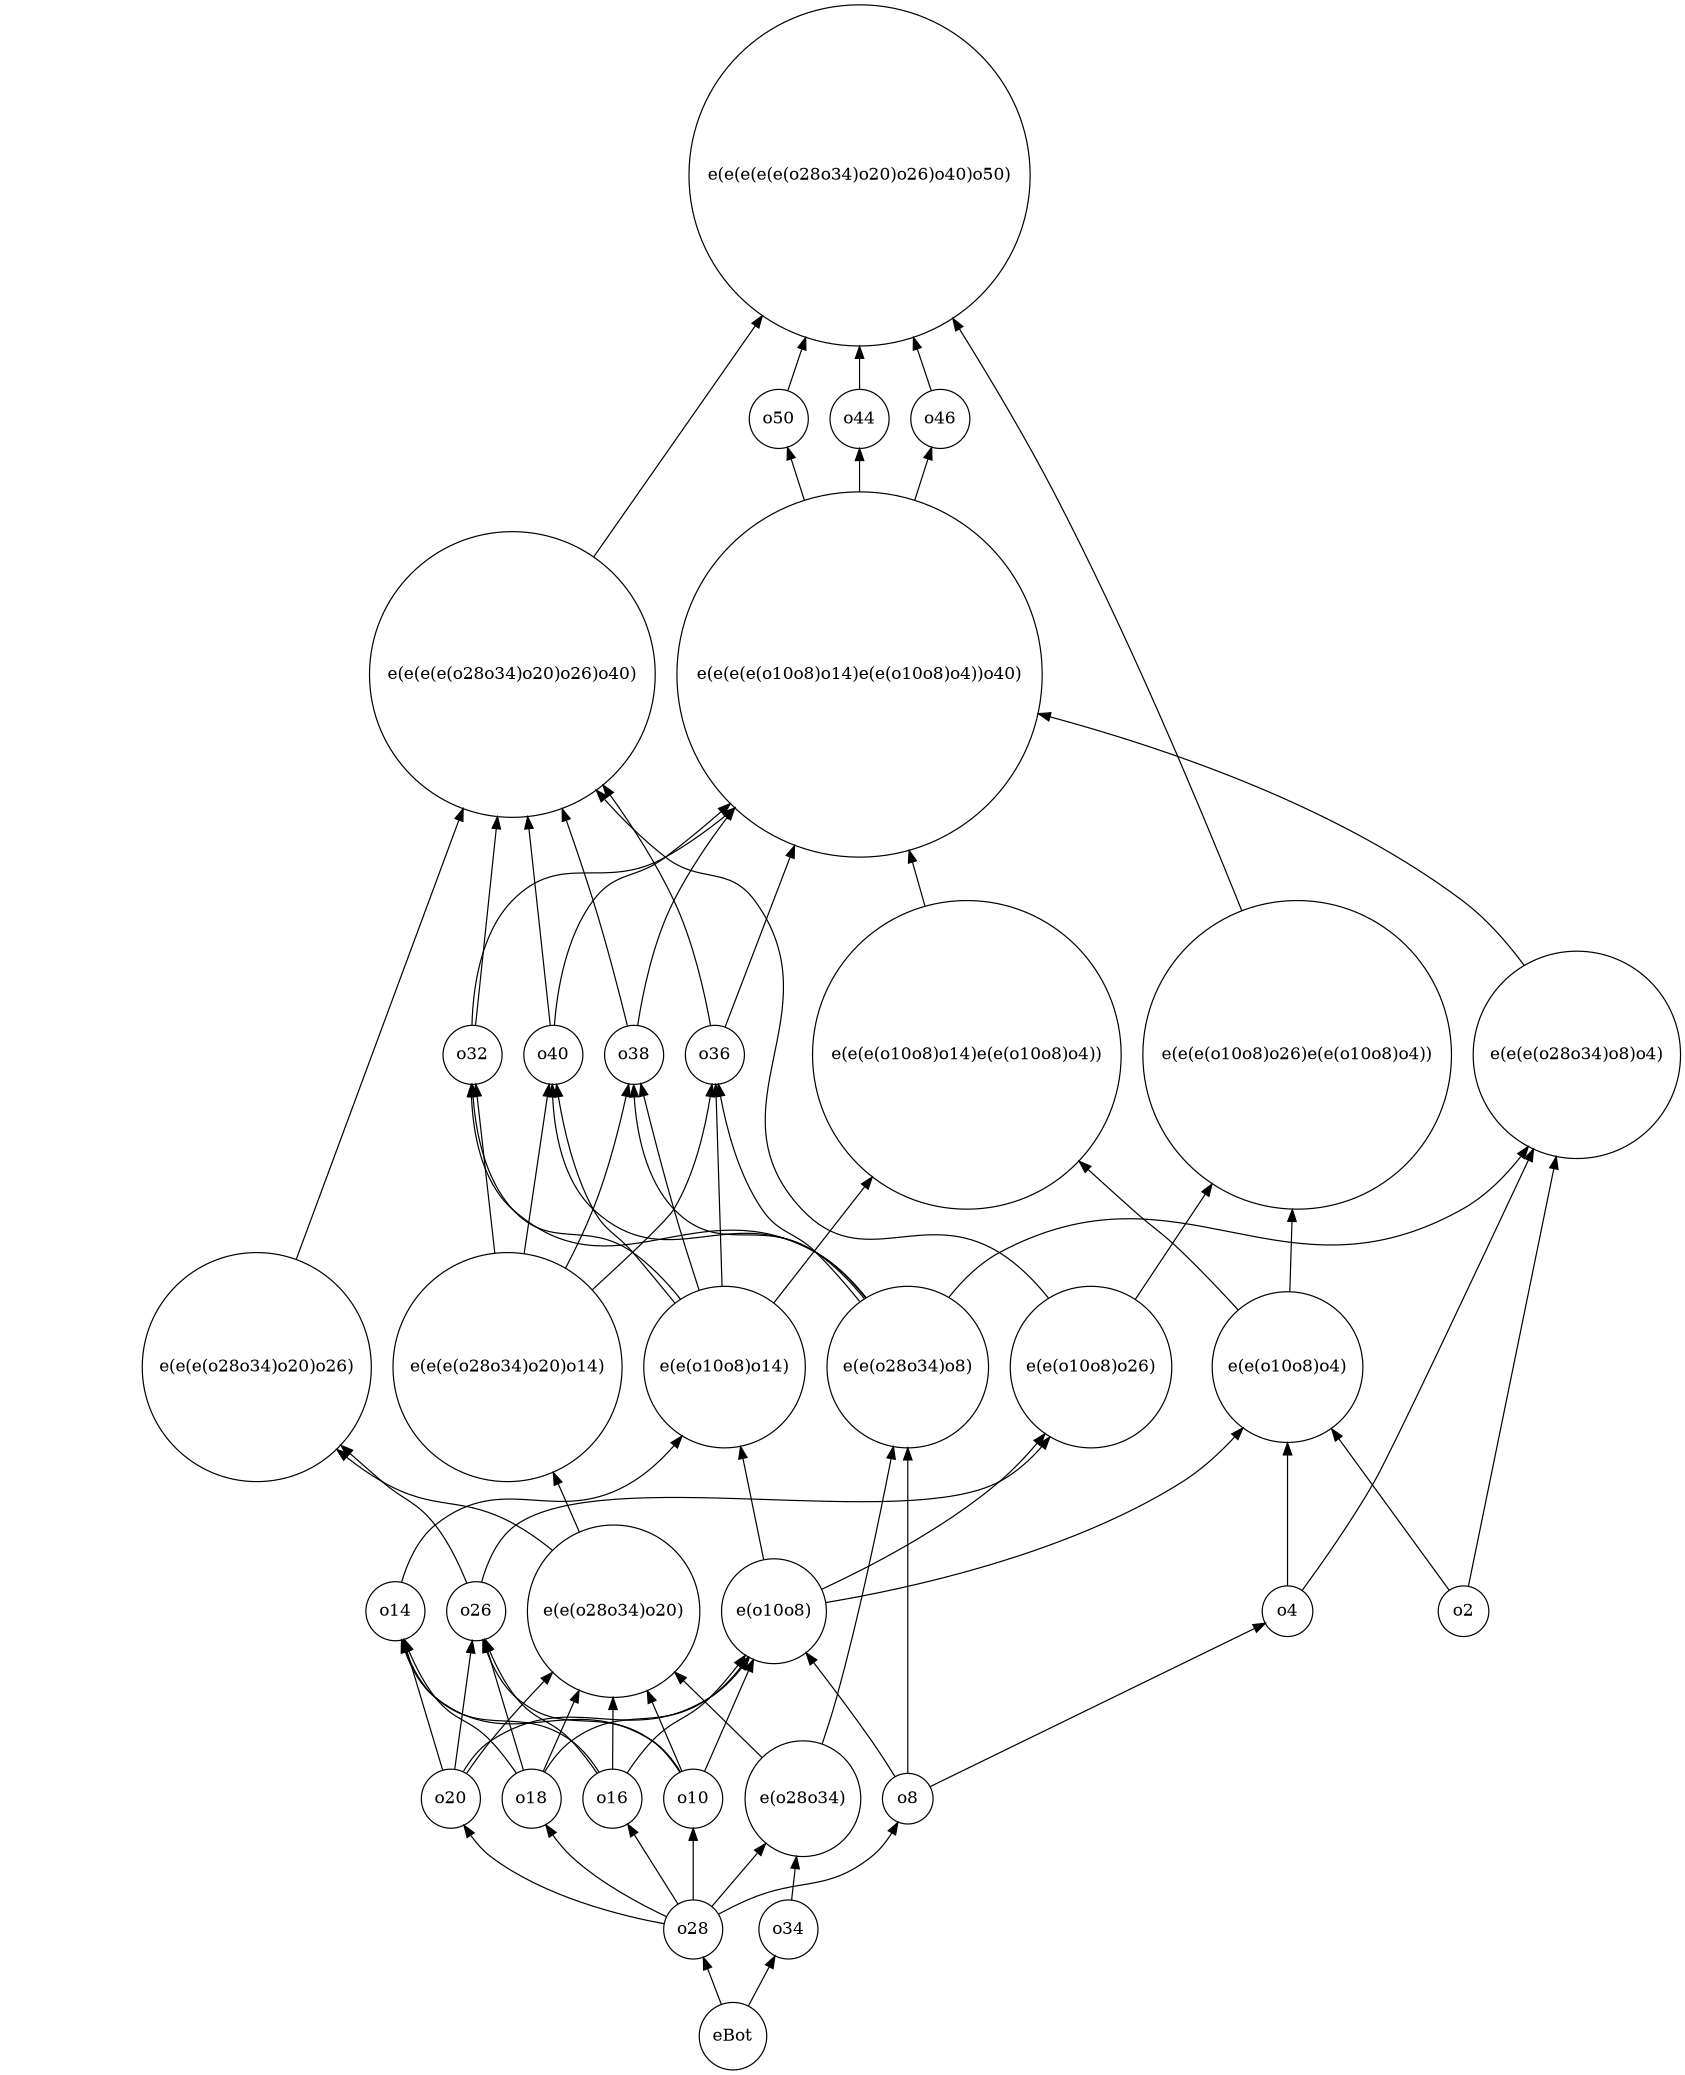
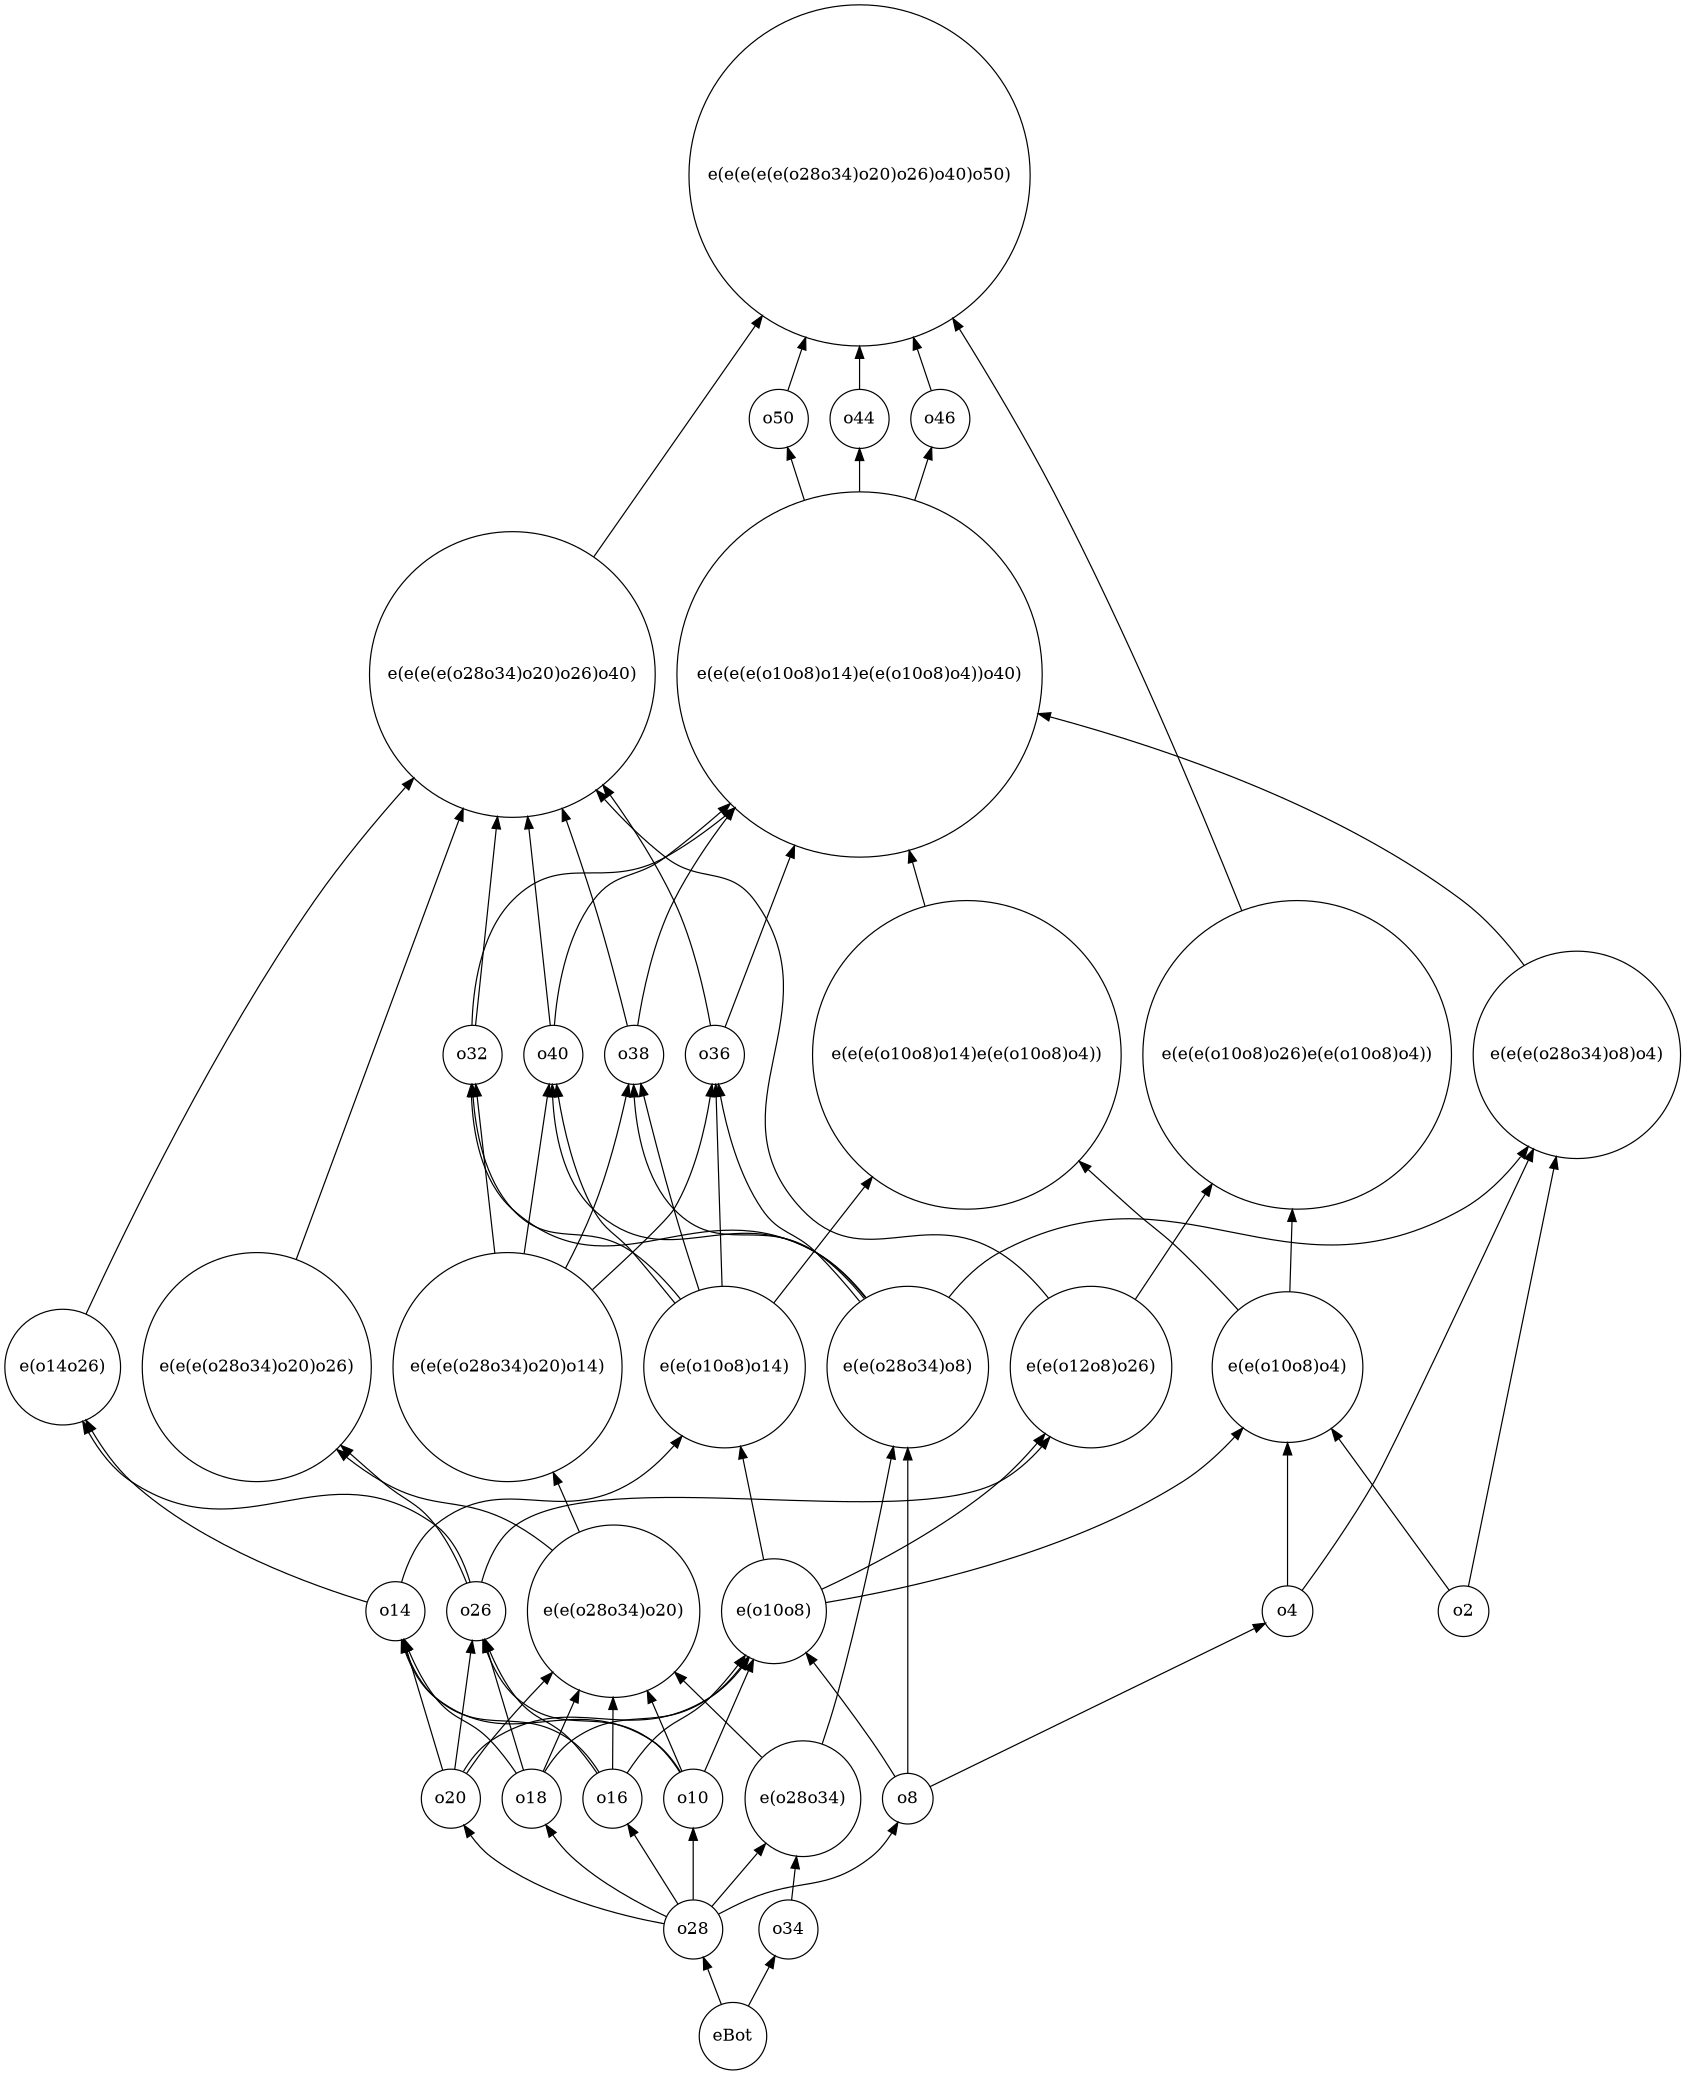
  strict digraph {
    rankdir=BT
    node [shape=circle]
    o16 [height=0.68605 width=0.68605]
    o14 [height=0.68605 width=0.68605]
    "e(e(o28o34)o20)" [height=1.9859 width=1.9859]
    o26 [height=0.68605 width=0.68605]
    "e(o10o8)" [height=1.2096 width=1.2096]
    "e(e(o10o8)o14)" [height=1.8596 width=1.8596]
+   "e(o14o26)" [height=1.336 width=1.336]
    "e(e(e(o28o34)o20)o14)" [height=2.6359 width=2.6359]
    "e(e(e(o28o34)o20)o26)" [height=2.6359 width=2.6359]
-   "e(e(o10o8)o26)" [height=1.8596 width=1.8596]
+   "e(e(o10o8)o26)" [height=1.8596 width=1.8596 label="e(e(o12o8)o26)"]
    "e(e(o10o8)o4)" [height=1.7332 width=1.7332]
    o40 [height=0.68605 width=0.68605]
    o38 [height=0.68605 width=0.68605]
    o36 [height=0.68605 width=0.68605]
    o32 [height=0.68605 width=0.68605]
    "e(e(e(o10o8)o14)e(e(o10o8)o4))" [height=3.5566 width=3.5566]
    "e(e(e(e(o28o34)o20)o26)o40)" [height=3.2858 width=3.2858]
    "e(e(e(o10o8)o26)e(e(o10o8)o4))" [height=3.5566 width=3.5566]
    o50 [height=0.68605 width=0.68605]
    "e(e(e(e(e(o28o34)o20)o26)o40)o50)" [height=3.9358 width=3.9358]
    "e(e(e(e(o10o8)o14)e(e(o10o8)o4))o40)" [height=4.2066 width=4.2066]
    o44 [height=0.68605 width=0.68605]
    o46 [height=0.68605 width=0.68605]
    o8 [height=0.55967 width=0.55967]
    "e(e(o28o34)o8)" [height=1.8596 width=1.8596]
    o4 [height=0.55967 width=0.55967]
    "e(e(e(o28o34)o8)o4)" [height=2.3831 width=2.3831]
    o2 [height=0.55967 width=0.55967]
    "e(o28o34)" [height=1.336 width=1.336]
    o10 [height=0.68605 width=0.68605]
    o34 [height=0.68605 width=0.68605]
    eBot [height=0.77632 width=0.77632]
    o28 [height=0.68605 width=0.68605]
    o20 [height=0.68605 width=0.68605]
    o18 [height=0.68605 width=0.68605]
    o16 -> o14
    o16 -> "e(e(o28o34)o20)"
    o16 -> o26
    o16 -> "e(o10o8)"
    o14 -> "e(e(o10o8)o14)"
+   o14 -> "e(o14o26)"
    "e(e(o28o34)o20)" -> "e(e(e(o28o34)o20)o14)"
    "e(e(o28o34)o20)" -> "e(e(e(o28o34)o20)o26)"
+   o26 -> "e(o14o26)"
    o26 -> "e(e(e(o28o34)o20)o26)"
    o26 -> "e(e(o10o8)o26)"
    "e(o10o8)" -> "e(e(o10o8)o14)"
    "e(o10o8)" -> "e(e(o10o8)o26)"
    "e(o10o8)" -> "e(e(o10o8)o4)"
    "e(e(o10o8)o14)" -> o40
    "e(e(o10o8)o14)" -> o38
    "e(e(o10o8)o14)" -> o36
    "e(e(o10o8)o14)" -> o32
    "e(e(o10o8)o14)" -> "e(e(e(o10o8)o14)e(e(o10o8)o4))"
+   "e(o14o26)" -> "e(e(e(e(o28o34)o20)o26)o40)"
    "e(e(e(o28o34)o20)o14)" -> o40
    "e(e(e(o28o34)o20)o14)" -> o38
    "e(e(e(o28o34)o20)o14)" -> o36
    "e(e(e(o28o34)o20)o14)" -> o32
    "e(e(e(o28o34)o20)o26)" -> "e(e(e(e(o28o34)o20)o26)o40)"
    "e(e(o10o8)o26)" -> "e(e(e(e(o28o34)o20)o26)o40)"
    "e(e(o10o8)o26)" -> "e(e(e(o10o8)o26)e(e(o10o8)o4))"
    "e(e(o10o8)o4)" -> "e(e(e(o10o8)o14)e(e(o10o8)o4))"
    "e(e(o10o8)o4)" -> "e(e(e(o10o8)o26)e(e(o10o8)o4))"
    o40 -> "e(e(e(e(o28o34)o20)o26)o40)"
    o40 -> "e(e(e(e(o10o8)o14)e(e(o10o8)o4))o40)"
    o38 -> "e(e(e(e(o28o34)o20)o26)o40)"
    o38 -> "e(e(e(e(o10o8)o14)e(e(o10o8)o4))o40)"
    o36 -> "e(e(e(e(o28o34)o20)o26)o40)"
    o36 -> "e(e(e(e(o10o8)o14)e(e(o10o8)o4))o40)"
    o32 -> "e(e(e(e(o28o34)o20)o26)o40)"
    o32 -> "e(e(e(e(o10o8)o14)e(e(o10o8)o4))o40)"
    "e(e(e(o10o8)o14)e(e(o10o8)o4))" -> "e(e(e(e(o10o8)o14)e(e(o10o8)o4))o40)"
    "e(e(e(e(o28o34)o20)o26)o40)" -> "e(e(e(e(e(o28o34)o20)o26)o40)o50)"
    "e(e(e(o10o8)o26)e(e(o10o8)o4))" -> "e(e(e(e(e(o28o34)o20)o26)o40)o50)"
    o50 -> "e(e(e(e(e(o28o34)o20)o26)o40)o50)"
    "e(e(e(e(o10o8)o14)e(e(o10o8)o4))o40)" -> o50
    "e(e(e(e(o10o8)o14)e(e(o10o8)o4))o40)" -> o44
    "e(e(e(e(o10o8)o14)e(e(o10o8)o4))o40)" -> o46
    o44 -> "e(e(e(e(e(o28o34)o20)o26)o40)o50)"
    o46 -> "e(e(e(e(e(o28o34)o20)o26)o40)o50)"
    o8 -> "e(o10o8)"
    o8 -> "e(e(o28o34)o8)"
    o8 -> o4
    "e(e(o28o34)o8)" -> o40
    "e(e(o28o34)o8)" -> o38
    "e(e(o28o34)o8)" -> o36
    "e(e(o28o34)o8)" -> o32
    "e(e(o28o34)o8)" -> "e(e(e(o28o34)o8)o4)"
    o4 -> "e(e(o10o8)o4)"
    o4 -> "e(e(e(o28o34)o8)o4)"
    "e(e(e(o28o34)o8)o4)" -> "e(e(e(e(o10o8)o14)e(e(o10o8)o4))o40)"
    o2 -> "e(e(o10o8)o4)"
    o2 -> "e(e(e(o28o34)o8)o4)"
    "e(o28o34)" -> "e(e(o28o34)o20)"
    "e(o28o34)" -> "e(e(o28o34)o8)"
    o10 -> o14
    o10 -> "e(e(o28o34)o20)"
    o10 -> o26
    o10 -> "e(o10o8)"
    o34 -> "e(o28o34)"
    eBot -> o34
    eBot -> o28
    o28 -> o16
    o28 -> o8
    o28 -> "e(o28o34)"
    o28 -> o10
    o28 -> o20
    o28 -> o18
    o20 -> o14
    o20 -> "e(e(o28o34)o20)"
    o20 -> o26
    o20 -> "e(o10o8)"
    o18 -> o14
    o18 -> "e(e(o28o34)o20)"
    o18 -> o26
    o18 -> "e(o10o8)"
  }
